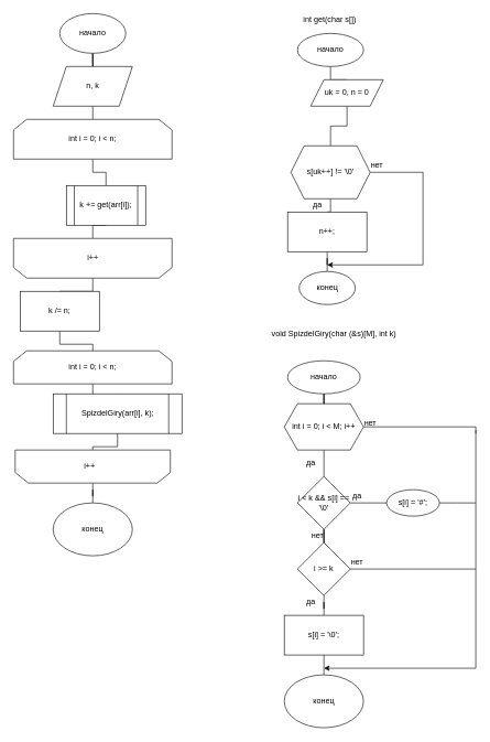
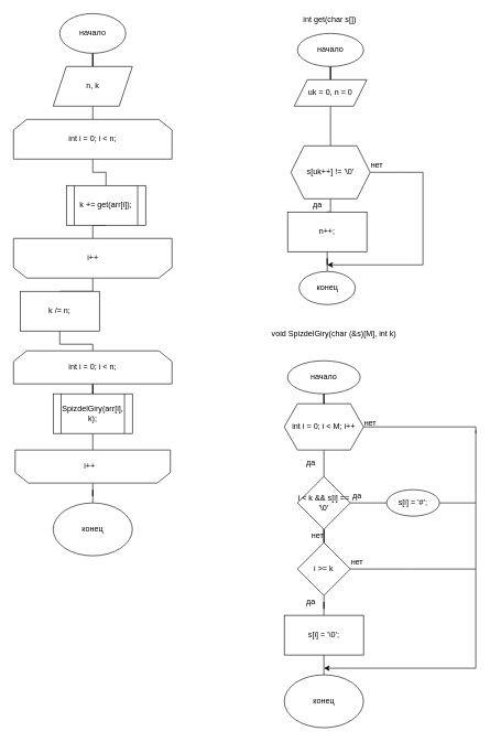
  <mxCell id="0" />
  <mxCell id="1" parent="0" />
  <mxCell id="2" value="" style="edgeStyle=orthogonalEdgeStyle;rounded=0;orthogonalLoop=1;jettySize=auto;html=1;endArrow=none;endFill=0;" edge="1" parent="1" source="3" target="5"><mxGeometry relative="1" as="geometry" /></mxCell>
  <mxCell id="3" value="начало" style="ellipse;whiteSpace=wrap;html=1;" vertex="1" parent="1"><mxGeometry x="90" y="20" width="100" height="60" as="geometry" /></mxCell>
  <mxCell id="4" style="edgeStyle=orthogonalEdgeStyle;rounded=0;orthogonalLoop=1;jettySize=auto;html=1;exitX=0.5;exitY=1;exitDx=0;exitDy=0;entryX=0.5;entryY=0;entryDx=0;entryDy=0;endArrow=none;endFill=0;" edge="1" parent="1" source="5" target="7"><mxGeometry relative="1" as="geometry" /></mxCell>
  <mxCell id="5" value="n, k" style="shape=parallelogram;perimeter=parallelogramPerimeter;whiteSpace=wrap;html=1;fixedSize=1;" vertex="1" parent="1"><mxGeometry x="80" y="100" width="120" height="60" as="geometry" /></mxCell>
  <mxCell id="6" value="" style="edgeStyle=orthogonalEdgeStyle;rounded=0;orthogonalLoop=1;jettySize=auto;html=1;endArrow=none;endFill=0;" edge="1" parent="1" source="7" target="9"><mxGeometry relative="1" as="geometry" /></mxCell>
  <mxCell id="7" value="int i = 0; i &amp;lt; n;" style="shape=loopLimit;whiteSpace=wrap;html=1;" vertex="1" parent="1"><mxGeometry x="20" y="180" width="240" height="60" as="geometry" /></mxCell>
  <mxCell id="8" style="edgeStyle=orthogonalEdgeStyle;rounded=0;orthogonalLoop=1;jettySize=auto;html=1;exitX=0.5;exitY=1;exitDx=0;exitDy=0;entryX=0.5;entryY=1;entryDx=0;entryDy=0;endArrow=none;endFill=0;" edge="1" parent="1" source="9" target="11"><mxGeometry relative="1" as="geometry" /></mxCell>
  <mxCell id="9" value="k += get(arr[i]);" style="shape=process;whiteSpace=wrap;html=1;backgroundOutline=1;" vertex="1" parent="1"><mxGeometry x="100" y="280" width="120" height="60" as="geometry" /></mxCell>
  <mxCell id="10" value="" style="edgeStyle=orthogonalEdgeStyle;rounded=0;orthogonalLoop=1;jettySize=auto;html=1;endArrow=none;endFill=0;" edge="1" parent="1" source="11" target="14"><mxGeometry relative="1" as="geometry" /></mxCell>
  <mxCell id="11" value="" style="shape=loopLimit;whiteSpace=wrap;html=1;rotation=-180;" vertex="1" parent="1"><mxGeometry x="20" y="360" width="240" height="60" as="geometry" /></mxCell>
  <mxCell id="12" value="i++" style="text;html=1;align=center;verticalAlign=middle;resizable=0;points=[];autosize=1;" vertex="1" parent="1"><mxGeometry x="125" y="380" width="30" height="20" as="geometry" /></mxCell>
  <mxCell id="13" style="edgeStyle=orthogonalEdgeStyle;rounded=0;orthogonalLoop=1;jettySize=auto;html=1;exitX=0.5;exitY=1;exitDx=0;exitDy=0;entryX=0.5;entryY=0;entryDx=0;entryDy=0;endArrow=none;endFill=0;" edge="1" parent="1" source="14" target="16"><mxGeometry relative="1" as="geometry" /></mxCell>
  <mxCell id="14" value="k /= n;" style="whiteSpace=wrap;html=1;" vertex="1" parent="1"><mxGeometry x="30" y="440" width="120" height="60" as="geometry" /></mxCell>
  <mxCell id="15" value="" style="edgeStyle=orthogonalEdgeStyle;rounded=0;orthogonalLoop=1;jettySize=auto;html=1;endArrow=none;endFill=0;" edge="1" parent="1" source="16" target="18"><mxGeometry relative="1" as="geometry" /></mxCell>
  <mxCell id="16" value="int i = 0; i &amp;lt; n;" style="shape=loopLimit;whiteSpace=wrap;html=1;" vertex="1" parent="1"><mxGeometry x="20" y="530" width="240" height="50" as="geometry" /></mxCell>
  <mxCell id="17" style="edgeStyle=orthogonalEdgeStyle;rounded=0;orthogonalLoop=1;jettySize=auto;html=1;exitX=0.5;exitY=1;exitDx=0;exitDy=0;entryX=0.5;entryY=1;entryDx=0;entryDy=0;endArrow=none;endFill=0;" edge="1" parent="1" source="18" target="20"><mxGeometry relative="1" as="geometry" /></mxCell>
- <mxCell id="18" value="SpizdelGiry(arr[i], k);" style="shape=process;whiteSpace=wrap;html=1;backgroundOutline=1;" vertex="1" parent="1"><mxGeometry x="80" y="595" width="195" height="60" as="geometry" /></mxCell>
+ <mxCell id="18" value="SpizdelGiry(arr[i], k);" style="shape=process;whiteSpace=wrap;html=1;backgroundOutline=1;" vertex="1" parent="1"><mxGeometry x="80" y="595" width="120" height="60" as="geometry" /></mxCell>
  <mxCell id="19" value="" style="edgeStyle=orthogonalEdgeStyle;rounded=0;orthogonalLoop=1;jettySize=auto;html=1;endArrow=none;endFill=0;" edge="1" parent="1" source="20" target="22"><mxGeometry relative="1" as="geometry" /></mxCell>
  <mxCell id="20" value="" style="shape=loopLimit;whiteSpace=wrap;html=1;rotation=-180;" vertex="1" parent="1"><mxGeometry x="22.5" y="680" width="235" height="50" as="geometry" /></mxCell>
  <mxCell id="21" value="i++" style="text;html=1;align=center;verticalAlign=middle;resizable=0;points=[];autosize=1;" vertex="1" parent="1"><mxGeometry x="120" y="695" width="30" height="20" as="geometry" /></mxCell>
  <mxCell id="22" value="конец" style="ellipse;whiteSpace=wrap;html=1;" vertex="1" parent="1"><mxGeometry x="80" y="760" width="120" height="80" as="geometry" /></mxCell>
  <mxCell id="23" value="&amp;nbsp;int get(char s[])" style="text;html=1;align=center;verticalAlign=middle;resizable=0;points=[];autosize=1;" vertex="1" parent="1"><mxGeometry x="447" y="20" width="100" height="20" as="geometry" /></mxCell>
  <mxCell id="24" value="" style="edgeStyle=orthogonalEdgeStyle;rounded=0;orthogonalLoop=1;jettySize=auto;html=1;endArrow=none;endFill=0;" edge="1" parent="1" source="25" target="27"><mxGeometry relative="1" as="geometry" /></mxCell>
  <mxCell id="25" value="начало" style="ellipse;whiteSpace=wrap;html=1;" vertex="1" parent="1"><mxGeometry x="450" y="50" width="100" height="50" as="geometry" /></mxCell>
  <mxCell id="26" value="" style="edgeStyle=orthogonalEdgeStyle;rounded=0;orthogonalLoop=1;jettySize=auto;html=1;endArrow=none;endFill=0;" edge="1" parent="1" source="27" target="30"><mxGeometry relative="1" as="geometry" /></mxCell>
- <mxCell id="27" value="uk = 0, n = 0" style="shape=parallelogram;perimeter=parallelogramPerimeter;whiteSpace=wrap;html=1;fixedSize=1;" vertex="1" parent="1"><mxGeometry x="470" y="120" width="110" height="40" as="geometry" /></mxCell>
+ <mxCell id="27" value="uk = 0, n = 0" style="shape=parallelogram;perimeter=parallelogramPerimeter;whiteSpace=wrap;html=1;fixedSize=1;" vertex="1" parent="1"><mxGeometry x="445" y="120" width="110" height="40" as="geometry" /></mxCell>
  <mxCell id="28" value="" style="edgeStyle=orthogonalEdgeStyle;rounded=0;orthogonalLoop=1;jettySize=auto;html=1;endArrow=none;endFill=0;" edge="1" parent="1" source="30" target="32"><mxGeometry relative="1" as="geometry" /></mxCell>
  <mxCell id="29" style="edgeStyle=orthogonalEdgeStyle;rounded=0;orthogonalLoop=1;jettySize=auto;html=1;exitX=1;exitY=0.5;exitDx=0;exitDy=0;endArrow=none;endFill=0;" edge="1" parent="1" source="30"><mxGeometry relative="1" as="geometry"><mxPoint x="640" y="260" as="targetPoint" /></mxGeometry></mxCell>
  <mxCell id="30" value="s[uk++] != '\0'" style="shape=hexagon;perimeter=hexagonPerimeter2;whiteSpace=wrap;html=1;fixedSize=1;" vertex="1" parent="1"><mxGeometry x="440" y="220" width="120" height="80" as="geometry" /></mxCell>
  <mxCell id="31" value="" style="edgeStyle=orthogonalEdgeStyle;rounded=0;orthogonalLoop=1;jettySize=auto;html=1;endArrow=none;endFill=0;" edge="1" parent="1" source="32" target="33"><mxGeometry relative="1" as="geometry" /></mxCell>
  <mxCell id="32" value="n++;" style="whiteSpace=wrap;html=1;" vertex="1" parent="1"><mxGeometry x="435" y="320" width="120" height="60" as="geometry" /></mxCell>
  <mxCell id="33" value="конец" style="ellipse;whiteSpace=wrap;html=1;" vertex="1" parent="1"><mxGeometry x="452.5" y="410" width="85" height="50" as="geometry" /></mxCell>
  <mxCell id="34" value="да" style="text;html=1;align=center;verticalAlign=middle;resizable=0;points=[];autosize=1;" vertex="1" parent="1"><mxGeometry x="465" y="300" width="30" height="20" as="geometry" /></mxCell>
  <mxCell id="35" value="" style="endArrow=classic;html=1;" edge="1" parent="1"><mxGeometry width="50" height="50" relative="1" as="geometry"><mxPoint x="640" y="400" as="sourcePoint" /><mxPoint x="495" y="400" as="targetPoint" /></mxGeometry></mxCell>
  <mxCell id="36" value="" style="endArrow=none;html=1;" edge="1" parent="1"><mxGeometry width="50" height="50" relative="1" as="geometry"><mxPoint x="640" y="400" as="sourcePoint" /><mxPoint x="640" y="260" as="targetPoint" /></mxGeometry></mxCell>
  <mxCell id="37" value="нет" style="text;html=1;align=center;verticalAlign=middle;resizable=0;points=[];autosize=1;" vertex="1" parent="1"><mxGeometry x="555" y="240" width="30" height="20" as="geometry" /></mxCell>
  <mxCell id="38" value="void SpizdelGiry(char (&amp;amp;s)[M], int k)" style="text;html=1;align=center;verticalAlign=middle;resizable=0;points=[];autosize=1;" vertex="1" parent="1"><mxGeometry x="405" y="495" width="200" height="20" as="geometry" /></mxCell>
  <mxCell id="39" value="" style="edgeStyle=orthogonalEdgeStyle;rounded=0;orthogonalLoop=1;jettySize=auto;html=1;endArrow=none;endFill=0;" edge="1" parent="1" source="40" target="43"><mxGeometry relative="1" as="geometry" /></mxCell>
  <mxCell id="40" value="начало" style="ellipse;whiteSpace=wrap;html=1;" vertex="1" parent="1"><mxGeometry x="435" y="545" width="110" height="50" as="geometry" /></mxCell>
  <mxCell id="41" value="" style="edgeStyle=orthogonalEdgeStyle;rounded=0;orthogonalLoop=1;jettySize=auto;html=1;endArrow=none;endFill=0;" edge="1" parent="1" source="43" target="46"><mxGeometry relative="1" as="geometry" /></mxCell>
  <mxCell id="42" style="edgeStyle=orthogonalEdgeStyle;rounded=0;orthogonalLoop=1;jettySize=auto;html=1;exitX=1;exitY=0.5;exitDx=0;exitDy=0;endArrow=none;endFill=0;" edge="1" parent="1" source="43"><mxGeometry relative="1" as="geometry"><mxPoint x="720" y="655.095" as="targetPoint" /><Array as="points"><mxPoint x="720" y="645" /></Array></mxGeometry></mxCell>
  <mxCell id="43" value="int i = 0; i &amp;lt; M; i++" style="shape=hexagon;perimeter=hexagonPerimeter2;whiteSpace=wrap;html=1;fixedSize=1;" vertex="1" parent="1"><mxGeometry x="430" y="610" width="120" height="70" as="geometry" /></mxCell>
  <mxCell id="44" value="" style="edgeStyle=orthogonalEdgeStyle;rounded=0;orthogonalLoop=1;jettySize=auto;html=1;endArrow=none;endFill=0;" edge="1" parent="1" source="46" target="48"><mxGeometry relative="1" as="geometry" /></mxCell>
  <mxCell id="45" value="" style="edgeStyle=orthogonalEdgeStyle;rounded=0;orthogonalLoop=1;jettySize=auto;html=1;endArrow=none;endFill=0;" edge="1" parent="1" source="46" target="51"><mxGeometry relative="1" as="geometry" /></mxCell>
  <mxCell id="46" value="i &amp;lt; k &amp;amp;&amp;amp; s[i] == '\0'" style="rhombus;whiteSpace=wrap;html=1;" vertex="1" parent="1"><mxGeometry x="450" y="720" width="80" height="80" as="geometry" /></mxCell>
  <mxCell id="47" style="edgeStyle=orthogonalEdgeStyle;rounded=0;orthogonalLoop=1;jettySize=auto;html=1;exitX=1;exitY=0.5;exitDx=0;exitDy=0;endArrow=none;endFill=0;" edge="1" parent="1" source="48"><mxGeometry relative="1" as="geometry"><mxPoint x="720" y="760" as="targetPoint" /></mxGeometry></mxCell>
  <mxCell id="48" value="s[i] = '#';" style="ellipse;whiteSpace=wrap;html=1;" vertex="1" parent="1"><mxGeometry x="585" y="740" width="80" height="40" as="geometry" /></mxCell>
  <mxCell id="49" value="" style="edgeStyle=orthogonalEdgeStyle;rounded=0;orthogonalLoop=1;jettySize=auto;html=1;endArrow=none;endFill=0;" edge="1" parent="1" source="51" target="53"><mxGeometry relative="1" as="geometry" /></mxCell>
  <mxCell id="50" style="edgeStyle=orthogonalEdgeStyle;rounded=0;orthogonalLoop=1;jettySize=auto;html=1;exitX=1;exitY=0.5;exitDx=0;exitDy=0;endArrow=none;endFill=0;" edge="1" parent="1" source="51"><mxGeometry relative="1" as="geometry"><mxPoint x="720" y="860" as="targetPoint" /></mxGeometry></mxCell>
  <mxCell id="51" value="i &amp;gt;= k" style="rhombus;whiteSpace=wrap;html=1;" vertex="1" parent="1"><mxGeometry x="450" y="820" width="80" height="80" as="geometry" /></mxCell>
  <mxCell id="52" style="edgeStyle=orthogonalEdgeStyle;rounded=0;orthogonalLoop=1;jettySize=auto;html=1;exitX=0.5;exitY=1;exitDx=0;exitDy=0;entryX=0.5;entryY=0;entryDx=0;entryDy=0;endArrow=none;endFill=0;" edge="1" parent="1" source="53" target="54"><mxGeometry relative="1" as="geometry"><Array as="points"><mxPoint x="490" y="1010" /><mxPoint x="490" y="1010" /></Array></mxGeometry></mxCell>
  <mxCell id="53" value="s[i] = '\0';" style="whiteSpace=wrap;html=1;" vertex="1" parent="1"><mxGeometry x="430" y="930" width="120" height="60" as="geometry" /></mxCell>
  <mxCell id="54" value="конец" style="ellipse;whiteSpace=wrap;html=1;" vertex="1" parent="1"><mxGeometry x="430" y="1020" width="120" height="80" as="geometry" /></mxCell>
  <mxCell id="55" value="" style="endArrow=classic;html=1;" edge="1" parent="1"><mxGeometry width="50" height="50" relative="1" as="geometry"><mxPoint x="720" y="1010" as="sourcePoint" /><mxPoint x="490" y="1010" as="targetPoint" /></mxGeometry></mxCell>
  <mxCell id="56" value="" style="endArrow=none;html=1;" edge="1" parent="1"><mxGeometry width="50" height="50" relative="1" as="geometry"><mxPoint x="720" y="1010" as="sourcePoint" /><mxPoint x="720" y="650" as="targetPoint" /></mxGeometry></mxCell>
  <mxCell id="57" value="нет" style="text;html=1;align=center;verticalAlign=middle;resizable=0;points=[];autosize=1;" vertex="1" parent="1"><mxGeometry x="545" y="630" width="30" height="20" as="geometry" /></mxCell>
  <mxCell id="58" value="да" style="text;html=1;align=center;verticalAlign=middle;resizable=0;points=[];autosize=1;" vertex="1" parent="1"><mxGeometry x="455" y="690" width="30" height="20" as="geometry" /></mxCell>
  <mxCell id="59" value="да" style="text;html=1;align=center;verticalAlign=middle;resizable=0;points=[];autosize=1;" vertex="1" parent="1"><mxGeometry x="525" y="740" width="30" height="20" as="geometry" /></mxCell>
  <mxCell id="60" value="нет" style="text;html=1;align=center;verticalAlign=middle;resizable=0;points=[];autosize=1;" vertex="1" parent="1"><mxGeometry x="465" y="800" width="30" height="20" as="geometry" /></mxCell>
  <mxCell id="61" value="нет" style="text;html=1;align=center;verticalAlign=middle;resizable=0;points=[];autosize=1;" vertex="1" parent="1"><mxGeometry x="525" y="840" width="30" height="20" as="geometry" /></mxCell>
  <mxCell id="62" value="да" style="text;html=1;align=center;verticalAlign=middle;resizable=0;points=[];autosize=1;" vertex="1" parent="1"><mxGeometry x="455" y="900" width="30" height="20" as="geometry" /></mxCell>
